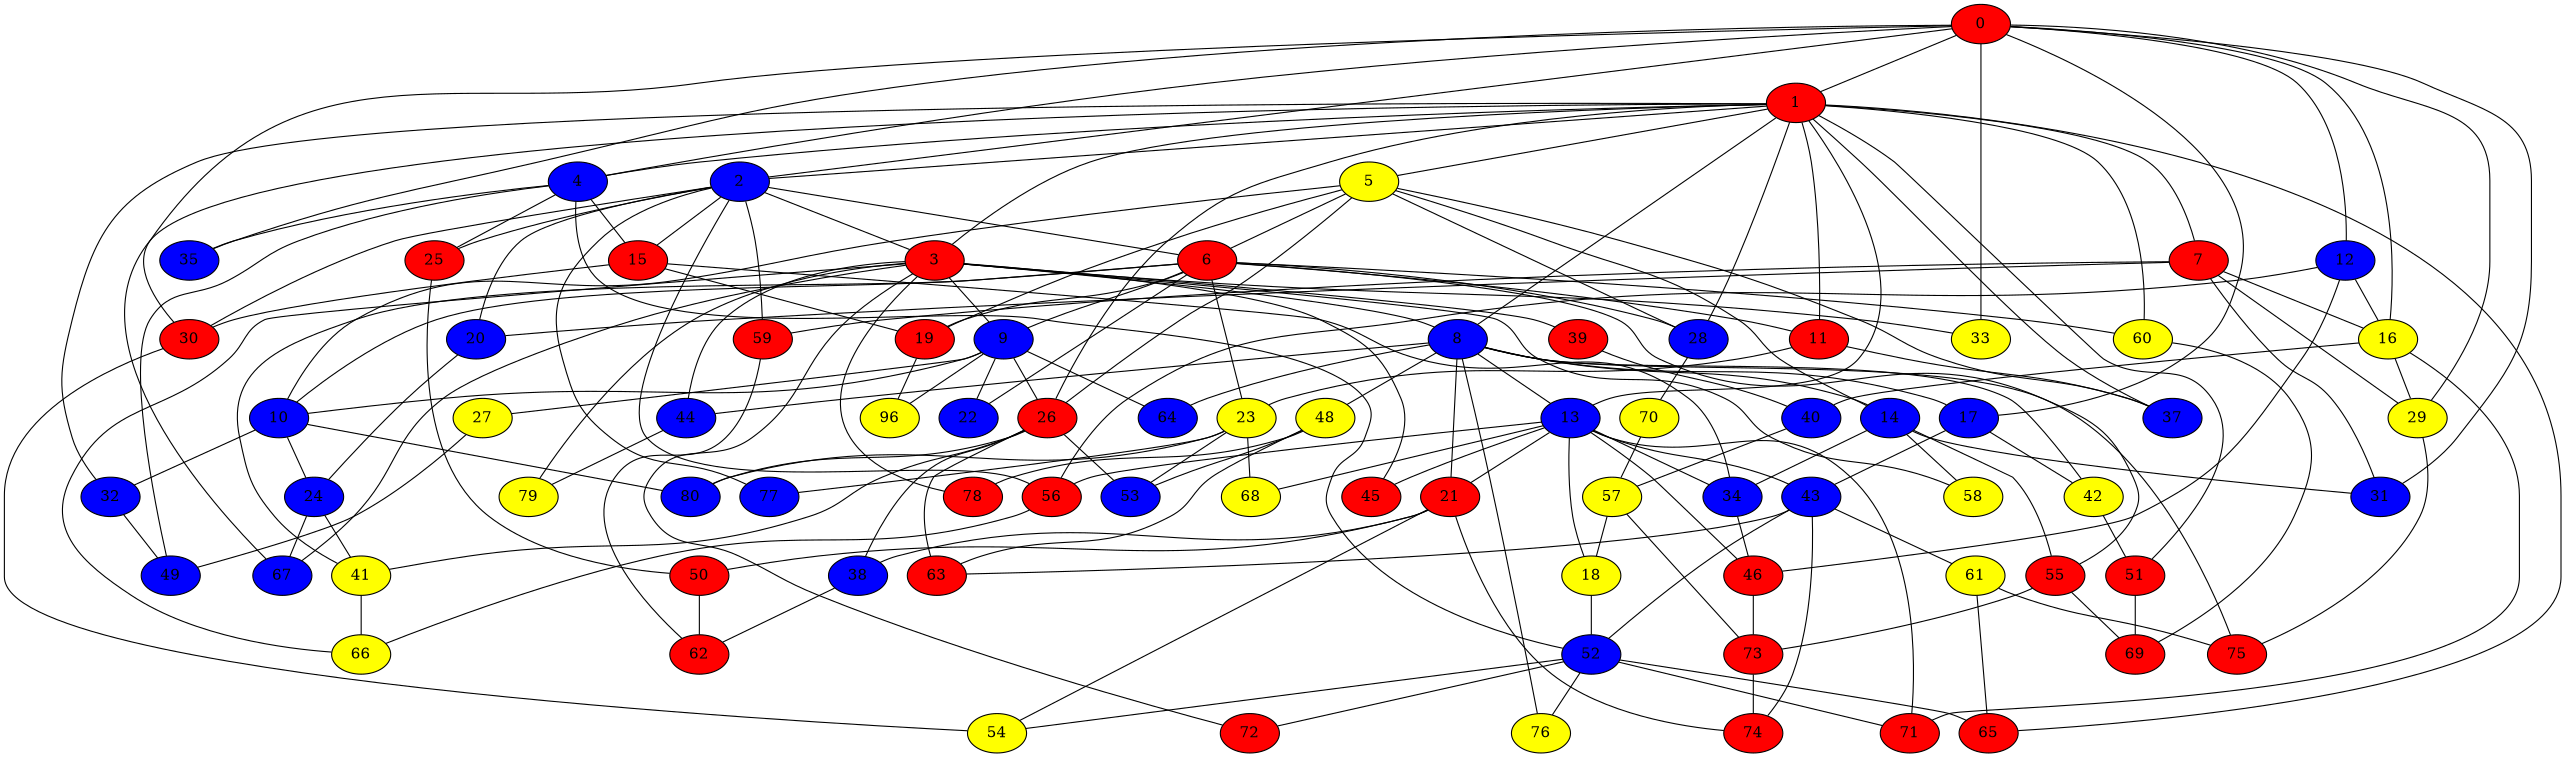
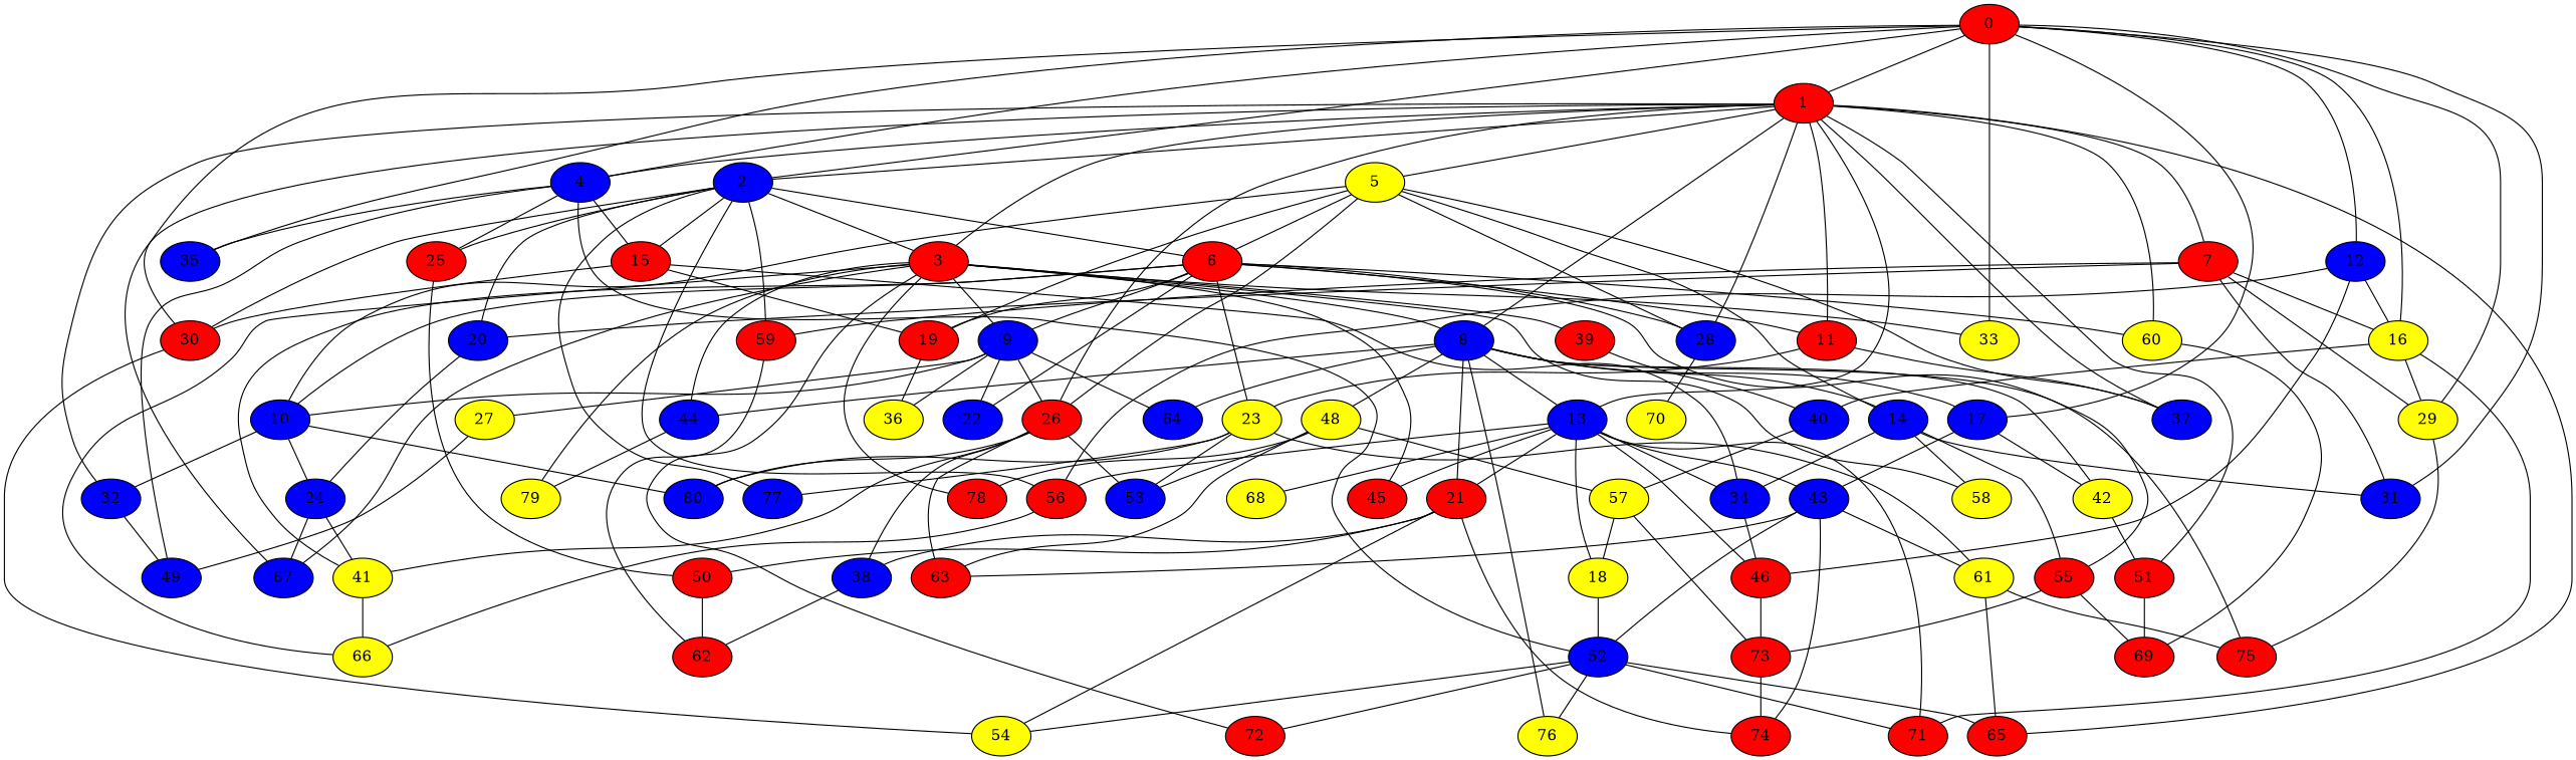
  graph {
    node [fillcolor=red style=filled]
    0
    1
    2 [fillcolor=blue]
    4 [fillcolor=blue]
    12 [fillcolor=blue]
    16 [fillcolor=yellow]
    17 [fillcolor=blue]
    29 [fillcolor=yellow]
    30
    31 [fillcolor=blue]
    33 [fillcolor=yellow]
    35 [fillcolor=blue]
    3
    5 [fillcolor=yellow]
    7
    8 [fillcolor=blue]
    11
    13 [fillcolor=blue]
    26
    28 [fillcolor=blue]
    32 [fillcolor=blue]
    37 [fillcolor=blue]
    51
    60 [fillcolor=yellow]
    65
    67 [fillcolor=blue]
    6
    15
    20 [fillcolor=blue]
    25
    56
    59
    77 [fillcolor=blue]
    49 [fillcolor=blue]
    52 [fillcolor=blue]
    46
    71
    40 [fillcolor=blue]
    42 [fillcolor=yellow]
    43 [fillcolor=blue]
    75
    54 [fillcolor=yellow]
    9 [fillcolor=blue]
    39
    44 [fillcolor=blue]
    45
    58 [fillcolor=yellow]
    66 [fillcolor=yellow]
    72
    78
    79 [fillcolor=yellow]
    10 [fillcolor=blue]
    14 [fillcolor=blue]
    19
    21
    48 [fillcolor=yellow]
    64 [fillcolor=blue]
    76 [fillcolor=yellow]
    23 [fillcolor=yellow]
    18 [fillcolor=yellow]
    34 [fillcolor=blue]
    68 [fillcolor=yellow]
    41 [fillcolor=yellow]
    80 [fillcolor=blue]
    38 [fillcolor=blue]
    53 [fillcolor=blue]
    63
    70 [fillcolor=yellow]
    69
    22 [fillcolor=blue]
    55
    24 [fillcolor=blue]
    50
    62
    27 [fillcolor=yellow]
-   36 [fillcolor=yellow label=96]
+   36 [fillcolor=yellow]
    61 [fillcolor=yellow]
    73
    74
    57 [fillcolor=yellow]
    0 -- 1
    0 -- 2
    0 -- 4
    0 -- 12
    0 -- 16
    0 -- 17
    0 -- 29
    0 -- 30
    0 -- 31
    0 -- 33
    0 -- 35
    1 -- 2
    1 -- 4
    1 -- 3
    1 -- 5
    1 -- 7
    1 -- 8
    1 -- 11
    1 -- 13
    1 -- 26
    1 -- 28
    1 -- 32
    1 -- 37
    1 -- 51
    1 -- 60
    1 -- 65
    1 -- 67
    2 -- 30
    2 -- 3
    2 -- 6
    2 -- 15
    2 -- 20
    2 -- 25
    2 -- 56
    2 -- 59
    2 -- 77
    4 -- 35
    4 -- 15
    4 -- 25
    4 -- 49
    4 -- 52
    12 -- 16
    12 -- 56
    12 -- 46
    16 -- 29
    16 -- 71
    16 -- 40
    17 -- 42
    17 -- 43
    29 -- 75
    30 -- 54
    3 -- 33
    3 -- 8
    3 -- 67
    3 -- 9
    3 -- 39
    3 -- 44
    3 -- 45
    3 -- 58
    3 -- 66
    3 -- 72
    3 -- 78
    3 -- 79
    5 -- 26
    5 -- 28
    5 -- 37
    5 -- 6
    5 -- 10
    5 -- 14
    5 -- 19
    7 -- 16
    7 -- 29
    7 -- 31
    7 -- 20
    7 -- 59
    8 -- 17
    8 -- 13
    8 -- 42
    8 -- 75
    8 -- 44
    8 -- 14
    8 -- 21
    8 -- 48
    8 -- 64
    8 -- 76
    11 -- 37
    11 -- 23
    13 -- 56
    13 -- 46
    13 -- 71
    13 -- 43
    13 -- 45
    13 -- 21
    13 -- 18
    13 -- 34
    13 -- 68
    26 -- 41
    26 -- 80
    26 -- 38
    26 -- 53
    26 -- 63
    28 -- 70
    32 -- 49
    51 -- 69
    60 -- 69
    6 -- 11
    6 -- 28
    6 -- 60
    6 -- 9
    6 -- 10
    6 -- 19
    6 -- 23
    6 -- 41
    6 -- 22
    6 -- 55
    15 -- 30
    15 -- 19
    15 -- 34
    20 -- 24
    25 -- 50
    56 -- 66
    59 -- 62
    52 -- 65
    52 -- 71
    52 -- 54
    52 -- 72
    52 -- 76
    46 -- 73
    40 -- 57
    42 -- 51
    43 -- 52
    43 -- 63
    43 -- 61
    43 -- 74
    9 -- 26
    9 -- 10
    9 -- 64
    9 -- 22
    9 -- 27
    9 -- 36
    39 -- 40
    44 -- 79
    10 -- 32
    10 -- 80
    10 -- 24
    14 -- 31
    14 -- 58
    14 -- 34
    14 -- 55
    19 -- 36
    21 -- 54
    21 -- 38
    21 -- 50
    21 -- 74
    48 -- 78
    48 -- 53
    48 -- 63
-   70 -- 57
+   48 -- 57
    23 -- 77
    23 -- 80
    23 -- 53
-   23 -- 68
+   23 -- 61
    18 -- 52
    34 -- 46
    41 -- 66
    38 -- 62
    55 -- 69
    55 -- 73
    24 -- 67
    24 -- 41
    50 -- 62
    27 -- 49
    61 -- 65
    61 -- 75
    73 -- 74
    57 -- 18
    57 -- 73
  }
